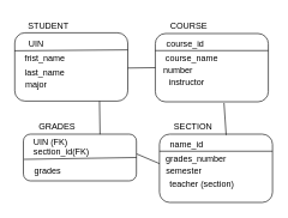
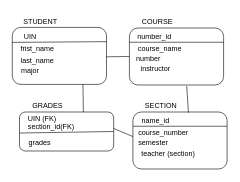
  <mxCell id="0" />
  <mxCell id="1" parent="0" />
  <mxCell id="2" value="&lt;span style=&quot;color: rgba(0, 0, 0, 0); font-family: monospace; font-size: 0px; text-align: start;&quot;&gt;%3CmxGraphModel%3E%3Croot%3E%3CmxCell%20id%3D%220%22%2F%3E%3CmxCell%20id%3D%221%22%20parent%3D%220%22%2F%3E%3CmxCell%20id%3D%222%22%20value%3D%22UIN%22%20style%3D%22text%3Bhtml%3D1%3BstrokeColor%3Dnone%3BfillColor%3Dnone%3Balign%3Dcenter%3BverticalAlign%3Dmiddle%3BwhiteSpace%3Dwrap%3Brounded%3D0%3B%22%20vertex%3D%221%22%20parent%3D%221%22%3E%3CmxGeometry%20x%3D%22257%22%20y%3D%22441%22%20width%3D%2260%22%20height%3D%2230%22%20as%3D%22geometry%22%2F%3E%3C%2FmxCell%3E%3C%2Froot%3E%3C%2FmxGraphModel%3E&lt;/span&gt;" style="rounded=1;whiteSpace=wrap;html=1;" vertex="1" parent="1"><mxGeometry x="20" y="45" width="157" height="95" as="geometry" /></mxCell>
  <mxCell id="3" value="STUDENT" style="text;html=1;strokeColor=none;fillColor=none;align=center;verticalAlign=middle;whiteSpace=wrap;rounded=0;" vertex="1" parent="1"><mxGeometry x="37" y="20" width="60" height="30" as="geometry" /></mxCell>
  <mxCell id="4" value="" style="endArrow=none;html=1;rounded=0;entryX=1;entryY=0.25;entryDx=0;entryDy=0;exitX=-0.003;exitY=0.833;exitDx=0;exitDy=0;exitPerimeter=0;" edge="1" parent="1" source="5" target="2"><mxGeometry width="50" height="50" relative="1" as="geometry"><mxPoint x="76" y="109" as="sourcePoint" /><mxPoint x="126" y="59" as="targetPoint" /></mxGeometry></mxCell>
  <mxCell id="5" value="UIN" style="text;html=1;strokeColor=none;fillColor=none;align=center;verticalAlign=middle;whiteSpace=wrap;rounded=0;" vertex="1" parent="1"><mxGeometry x="20" y="45" width="60" height="30" as="geometry" /></mxCell>
  <mxCell id="6" value="frist_name" style="text;html=1;strokeColor=none;fillColor=none;align=center;verticalAlign=middle;whiteSpace=wrap;rounded=0;" vertex="1" parent="1"><mxGeometry x="32" y="66" width="60" height="30" as="geometry" /></mxCell>
  <mxCell id="7" value="last_name" style="text;html=1;strokeColor=none;fillColor=none;align=center;verticalAlign=middle;whiteSpace=wrap;rounded=0;" vertex="1" parent="1"><mxGeometry x="32" y="85" width="60" height="30" as="geometry" /></mxCell>
  <mxCell id="8" value="major" style="text;html=1;strokeColor=none;fillColor=none;align=center;verticalAlign=middle;whiteSpace=wrap;rounded=0;" vertex="1" parent="1"><mxGeometry x="20" y="102" width="60" height="30" as="geometry" /></mxCell>
  <mxCell id="9" value="&lt;span style=&quot;color: rgba(0, 0, 0, 0); font-family: monospace; font-size: 0px; text-align: start;&quot;&gt;%3CmxGraphModel%3E%3Croot%3E%3CmxCell%20id%3D%220%22%2F%3E%3CmxCell%20id%3D%221%22%20parent%3D%220%22%2F%3E%3CmxCell%20id%3D%222%22%20value%3D%22UIN%22%20style%3D%22text%3Bhtml%3D1%3BstrokeColor%3Dnone%3BfillColor%3Dnone%3Balign%3Dcenter%3BverticalAlign%3Dmiddle%3BwhiteSpace%3Dwrap%3Brounded%3D0%3B%22%20vertex%3D%221%22%20parent%3D%221%22%3E%3CmxGeometry%20x%3D%22257%22%20y%3D%22441%22%20width%3D%2260%22%20height%3D%2230%22%20as%3D%22geometry%22%2F%3E%3C%2FmxCell%3E%3C%2Froot%3E%3C%2FmxGraphModel%3E&lt;/span&gt;" style="rounded=1;whiteSpace=wrap;html=1;" vertex="1" parent="1"><mxGeometry x="215.18" y="46" width="157" height="95" as="geometry" /></mxCell>
  <mxCell id="10" value="COURSE" style="text;html=1;strokeColor=none;fillColor=none;align=center;verticalAlign=middle;whiteSpace=wrap;rounded=0;" vertex="1" parent="1"><mxGeometry x="232.18" y="21" width="60" height="30" as="geometry" /></mxCell>
  <mxCell id="11" value="" style="endArrow=none;html=1;rounded=0;entryX=1;entryY=0.25;entryDx=0;entryDy=0;exitX=0;exitY=0.25;exitDx=0;exitDy=0;" edge="1" parent="1" source="9" target="9"><mxGeometry width="50" height="50" relative="1" as="geometry"><mxPoint x="271.18" y="110" as="sourcePoint" /><mxPoint x="321.18" y="60" as="targetPoint" /></mxGeometry></mxCell>
- <mxCell id="12" value="course_id" style="text;html=1;strokeColor=none;fillColor=none;align=center;verticalAlign=middle;whiteSpace=wrap;rounded=0;" vertex="1" parent="1"><mxGeometry x="227.18" y="45" width="60" height="30" as="geometry" /></mxCell>
+ <mxCell id="12" value="number_id" style="text;html=1;strokeColor=none;fillColor=none;align=center;verticalAlign=middle;whiteSpace=wrap;rounded=0;" vertex="1" parent="1"><mxGeometry x="227.18" y="45" width="60" height="30" as="geometry" /></mxCell>
  <mxCell id="13" value="course_name" style="text;html=1;strokeColor=none;fillColor=none;align=center;verticalAlign=middle;whiteSpace=wrap;rounded=0;" vertex="1" parent="1"><mxGeometry x="236" y="66" width="60" height="30" as="geometry" /></mxCell>
  <mxCell id="14" value="number" style="text;html=1;strokeColor=none;fillColor=none;align=center;verticalAlign=middle;whiteSpace=wrap;rounded=0;" vertex="1" parent="1"><mxGeometry x="217" y="82" width="60" height="30" as="geometry" /></mxCell>
  <mxCell id="15" value="instructor" style="text;html=1;strokeColor=none;fillColor=none;align=center;verticalAlign=middle;whiteSpace=wrap;rounded=0;" vertex="1" parent="1"><mxGeometry x="229" y="99" width="60" height="30" as="geometry" /></mxCell>
  <mxCell id="16" value="" style="endArrow=none;html=1;rounded=0;entryX=0;entryY=0.5;entryDx=0;entryDy=0;" edge="1" parent="1" target="9"><mxGeometry width="50" height="50" relative="1" as="geometry"><mxPoint x="177" y="94" as="sourcePoint" /><mxPoint x="95" y="176" as="targetPoint" /></mxGeometry></mxCell>
  <mxCell id="17" value="&lt;span style=&quot;color: rgba(0, 0, 0, 0); font-family: monospace; font-size: 0px; text-align: start;&quot;&gt;%3CmxGraphModel%3E%3Croot%3E%3CmxCell%20id%3D%220%22%2F%3E%3CmxCell%20id%3D%221%22%20parent%3D%220%22%2F%3E%3CmxCell%20id%3D%222%22%20value%3D%22UIN%22%20style%3D%22text%3Bhtml%3D1%3BstrokeColor%3Dnone%3BfillColor%3Dnone%3Balign%3Dcenter%3BverticalAlign%3Dmiddle%3BwhiteSpace%3Dwrap%3Brounded%3D0%3B%22%20vertex%3D%221%22%20parent%3D%221%22%3E%3CmxGeometry%20x%3D%22257%22%20y%3D%22441%22%20width%3D%2260%22%20height%3D%2230%22%20as%3D%22geometry%22%2F%3E%3C%2FmxCell%3E%3C%2Froot%3E%3C%2FmxGraphModel%3E&lt;/span&gt;" style="rounded=1;whiteSpace=wrap;html=1;" vertex="1" parent="1"><mxGeometry x="221" y="186" width="157" height="95" as="geometry" /></mxCell>
  <mxCell id="18" value="SECTION" style="text;html=1;strokeColor=none;fillColor=none;align=center;verticalAlign=middle;whiteSpace=wrap;rounded=0;" vertex="1" parent="1"><mxGeometry x="238" y="161" width="60" height="30" as="geometry" /></mxCell>
  <mxCell id="19" value="" style="endArrow=none;html=1;rounded=0;entryX=1;entryY=0.25;entryDx=0;entryDy=0;exitX=0;exitY=0.25;exitDx=0;exitDy=0;" edge="1" parent="1" source="17" target="17"><mxGeometry width="50" height="50" relative="1" as="geometry"><mxPoint x="277" y="250" as="sourcePoint" /><mxPoint x="327" y="200" as="targetPoint" /></mxGeometry></mxCell>
  <mxCell id="20" value="name_id" style="text;html=1;strokeColor=none;fillColor=none;align=center;verticalAlign=middle;whiteSpace=wrap;rounded=0;" vertex="1" parent="1"><mxGeometry x="229" y="186" width="60" height="30" as="geometry" /></mxCell>
- <mxCell id="21" value="grades_number" style="text;html=1;strokeColor=none;fillColor=none;align=center;verticalAlign=middle;whiteSpace=wrap;rounded=0;" vertex="1" parent="1"><mxGeometry x="241.82" y="206" width="60" height="30" as="geometry" /></mxCell>
+ <mxCell id="21" value="course_number" style="text;html=1;strokeColor=none;fillColor=none;align=center;verticalAlign=middle;whiteSpace=wrap;rounded=0;" vertex="1" parent="1"><mxGeometry x="241.82" y="206" width="60" height="30" as="geometry" /></mxCell>
  <mxCell id="22" value="semester" style="text;html=1;strokeColor=none;fillColor=none;align=center;verticalAlign=middle;whiteSpace=wrap;rounded=0;" vertex="1" parent="1"><mxGeometry x="225" y="222" width="60" height="30" as="geometry" /></mxCell>
  <mxCell id="23" value="teacher (section)" style="text;html=1;strokeColor=none;fillColor=none;align=center;verticalAlign=middle;whiteSpace=wrap;rounded=0;" vertex="1" parent="1"><mxGeometry x="225" y="240" width="110.18" height="30" as="geometry" /></mxCell>
  <mxCell id="24" value="" style="endArrow=none;html=1;rounded=0;entryX=0.608;entryY=1.017;entryDx=0;entryDy=0;entryPerimeter=0;exitX=0.59;exitY=0.013;exitDx=0;exitDy=0;exitPerimeter=0;" edge="1" parent="1" source="17" target="9"><mxGeometry width="50" height="50" relative="1" as="geometry"><mxPoint x="312" y="184" as="sourcePoint" /><mxPoint x="333" y="161" as="targetPoint" /></mxGeometry></mxCell>
  <mxCell id="25" value="&lt;span style=&quot;color: rgba(0, 0, 0, 0); font-family: monospace; font-size: 0px; text-align: start;&quot;&gt;%3CmxGraphModel%3E%3Croot%3E%3CmxCell%20id%3D%220%22%2F%3E%3CmxCell%20id%3D%221%22%20parent%3D%220%22%2F%3E%3CmxCell%20id%3D%222%22%20value%3D%22UIN%22%20style%3D%22text%3Bhtml%3D1%3BstrokeColor%3Dnone%3BfillColor%3Dnone%3Balign%3Dcenter%3BverticalAlign%3Dmiddle%3BwhiteSpace%3Dwrap%3Brounded%3D0%3B%22%20vertex%3D%221%22%20parent%3D%221%22%3E%3CmxGeometry%20x%3D%22257%22%20y%3D%22441%22%20width%3D%2260%22%20height%3D%2230%22%20as%3D%22geometry%22%2F%3E%3C%2FmxCell%3E%3C%2Froot%3E%3C%2FmxGraphModel%3E&lt;/span&gt;" style="rounded=1;whiteSpace=wrap;html=1;" vertex="1" parent="1"><mxGeometry x="32" y="186" width="157" height="65" as="geometry" /></mxCell>
  <mxCell id="26" value="GRADES" style="text;html=1;strokeColor=none;fillColor=none;align=center;verticalAlign=middle;whiteSpace=wrap;rounded=0;" vertex="1" parent="1"><mxGeometry x="49" y="161" width="60" height="30" as="geometry" /></mxCell>
  <mxCell id="27" value="" style="endArrow=none;html=1;rounded=0;entryX=1;entryY=0.5;entryDx=0;entryDy=0;exitX=0.006;exitY=0.539;exitDx=0;exitDy=0;exitPerimeter=0;" edge="1" parent="1" source="25" target="25"><mxGeometry width="50" height="50" relative="1" as="geometry"><mxPoint x="88" y="250" as="sourcePoint" /><mxPoint x="138" y="200" as="targetPoint" /></mxGeometry></mxCell>
  <mxCell id="28" value="UIN (FK)" style="text;html=1;strokeColor=none;fillColor=none;align=center;verticalAlign=middle;whiteSpace=wrap;rounded=0;" vertex="1" parent="1"><mxGeometry x="40" y="182" width="60" height="30" as="geometry" /></mxCell>
  <mxCell id="29" value="section_id(FK)" style="text;html=1;strokeColor=none;fillColor=none;align=center;verticalAlign=middle;whiteSpace=wrap;rounded=0;" vertex="1" parent="1"><mxGeometry x="55" y="196" width="60" height="30" as="geometry" /></mxCell>
  <mxCell id="30" value="grades" style="text;html=1;strokeColor=none;fillColor=none;align=center;verticalAlign=middle;whiteSpace=wrap;rounded=0;" vertex="1" parent="1"><mxGeometry x="36" y="222" width="60" height="30" as="geometry" /></mxCell>
  <mxCell id="31" value="" style="endArrow=none;html=1;rounded=0;entryX=0;entryY=0.5;entryDx=0;entryDy=0;exitX=1.002;exitY=0.423;exitDx=0;exitDy=0;exitPerimeter=0;" edge="1" parent="1" source="25"><mxGeometry width="50" height="50" relative="1" as="geometry"><mxPoint x="182.82" y="227.5" as="sourcePoint" /><mxPoint x="221" y="227" as="targetPoint" /></mxGeometry></mxCell>
  <mxCell id="32" value="" style="endArrow=none;html=1;rounded=0;entryX=0.75;entryY=1;entryDx=0;entryDy=0;exitX=0.678;exitY=0.004;exitDx=0;exitDy=0;exitPerimeter=0;" edge="1" parent="1" source="25" target="2"><mxGeometry width="50" height="50" relative="1" as="geometry"><mxPoint x="175" y="227" as="sourcePoint" /><mxPoint x="225" y="177" as="targetPoint" /></mxGeometry></mxCell>
